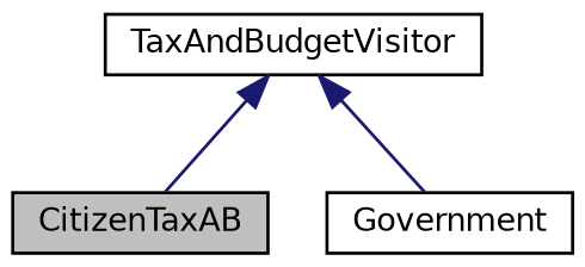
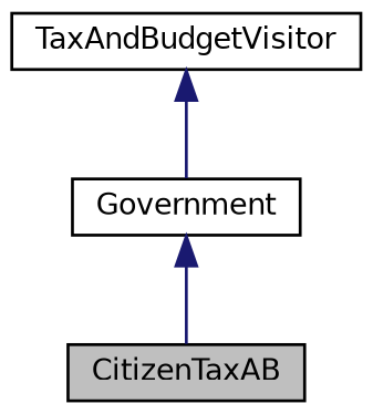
  digraph {
    node [color=black fillcolor=white fontname=Helvetica fontsize=10 shape=record style=filled]
    edge [color=midnightblue dir=back fontname=Helvetica fontsize=10 labelfontname=Helvetica labelfontsize=10 style=solid]
    n1 [fillcolor=grey75 fontcolor=black height=0.2 label=CitizenTaxAB width=0.4]
    n2 [height=0.2 label=TaxAndBudgetVisitor width=0.4]
    n3 [height=0.2 label=Government width=0.4]
-   n2 -> n1
+   n3 -> n1
    n2 -> n3
  }
